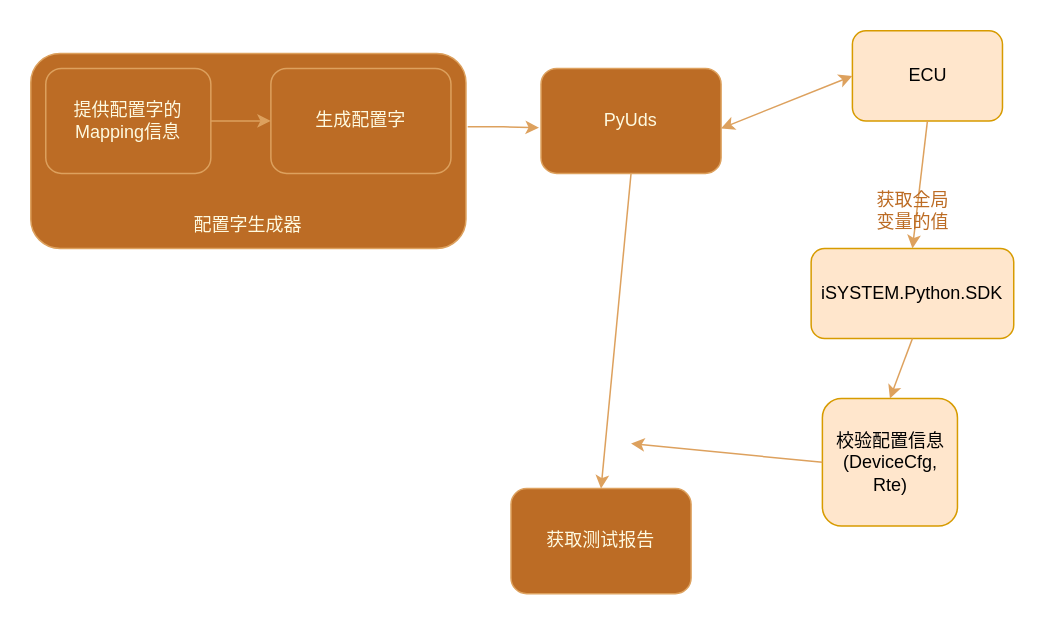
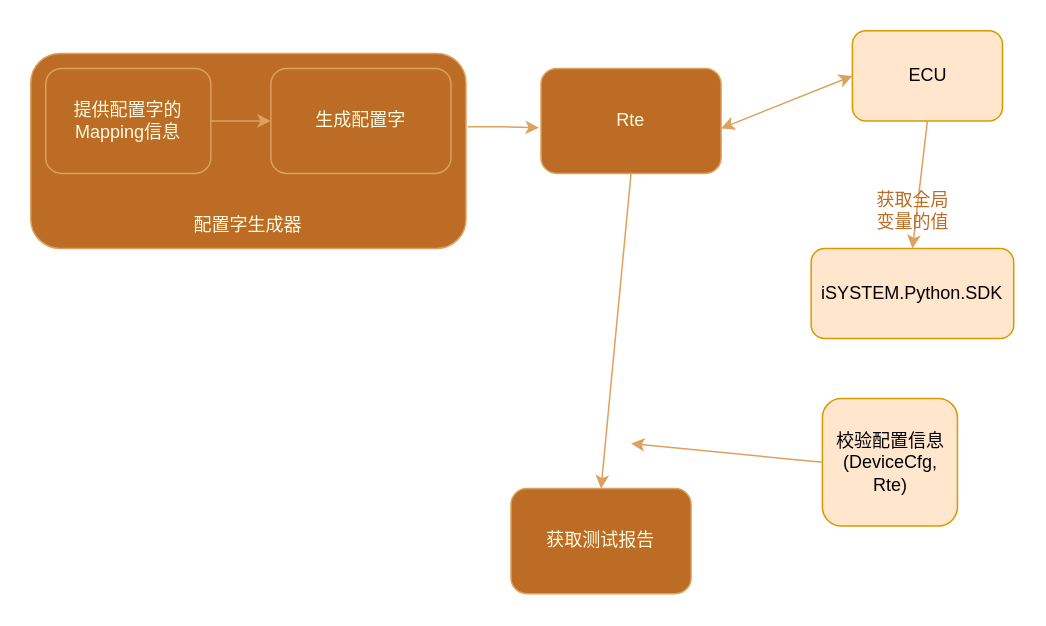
  <mxCell id="0" />
  <mxCell id="1" parent="0" />
- <mxCell id="2" value="PyUds" style="rounded=1;whiteSpace=wrap;html=1;labelBackgroundColor=none;fillColor=#BC6C25;strokeColor=#DDA15E;fontColor=#FEFAE0;" vertex="1" parent="1"><mxGeometry x="360" y="45" width="120" height="70" as="geometry" /></mxCell>
+ <mxCell id="2" value="Rte" style="rounded=1;whiteSpace=wrap;html=1;labelBackgroundColor=none;fillColor=#BC6C25;strokeColor=#DDA15E;fontColor=#FEFAE0;" vertex="1" parent="1"><mxGeometry x="360" y="45" width="120" height="70" as="geometry" /></mxCell>
  <mxCell id="3" value="获取测试报告" style="rounded=1;whiteSpace=wrap;html=1;labelBackgroundColor=none;fillColor=#BC6C25;strokeColor=#DDA15E;fontColor=#FEFAE0;" vertex="1" parent="1"><mxGeometry x="340" y="325" width="120" height="70" as="geometry" /></mxCell>
  <mxCell id="4" value="" style="edgeStyle=orthogonalEdgeStyle;rounded=0;orthogonalLoop=1;jettySize=auto;html=1;entryX=-0.011;entryY=0.565;entryDx=0;entryDy=0;entryPerimeter=0;exitX=1.004;exitY=0.376;exitDx=0;exitDy=0;exitPerimeter=0;labelBackgroundColor=none;strokeColor=#DDA15E;fontColor=default;" edge="1" parent="1" source="5" target="2"><mxGeometry relative="1" as="geometry"><mxPoint x="310" y="75" as="sourcePoint" /></mxGeometry></mxCell>
  <mxCell id="5" value="" style="rounded=1;whiteSpace=wrap;html=1;labelBackgroundColor=none;fillColor=#BC6C25;strokeColor=#DDA15E;fontColor=#FEFAE0;" vertex="1" parent="1"><mxGeometry x="20" y="35" width="290" height="130" as="geometry" /></mxCell>
  <mxCell id="6" value="提供配置字的Mapping信息" style="rounded=1;whiteSpace=wrap;html=1;labelBackgroundColor=none;fillColor=#BC6C25;strokeColor=#DDA15E;fontColor=#FEFAE0;" vertex="1" parent="1"><mxGeometry x="30" y="45" width="110" height="70" as="geometry" /></mxCell>
  <mxCell id="7" value="生成配置字" style="rounded=1;whiteSpace=wrap;html=1;labelBackgroundColor=none;fillColor=#BC6C25;strokeColor=#DDA15E;fontColor=#FEFAE0;" vertex="1" parent="1"><mxGeometry x="180" y="45" width="120" height="70" as="geometry" /></mxCell>
  <mxCell id="8" value="" style="endArrow=classic;html=1;rounded=0;entryX=0;entryY=0.5;entryDx=0;entryDy=0;exitX=1;exitY=0.5;exitDx=0;exitDy=0;labelBackgroundColor=none;strokeColor=#DDA15E;fontColor=default;" edge="1" parent="1" source="6" target="7"><mxGeometry width="50" height="50" relative="1" as="geometry"><mxPoint x="150" y="85" as="sourcePoint" /><mxPoint x="200" y="35" as="targetPoint" /></mxGeometry></mxCell>
  <mxCell id="9" value="配置字生成器" style="text;html=1;align=center;verticalAlign=middle;whiteSpace=wrap;rounded=0;labelBackgroundColor=none;fontColor=#FEFAE0;" vertex="1" parent="1"><mxGeometry x="125" y="135" width="80" height="30" as="geometry" /></mxCell>
  <mxCell id="10" value="ECU" style="rounded=1;whiteSpace=wrap;html=1;labelBackgroundColor=none;fillColor=#ffe6cc;strokeColor=#d79b00;" vertex="1" parent="1"><mxGeometry x="567.5" y="20" width="100" height="60" as="geometry" /></mxCell>
  <mxCell id="11" value="" style="endArrow=classic;startArrow=classic;html=1;rounded=0;entryX=0;entryY=0.5;entryDx=0;entryDy=0;labelBackgroundColor=none;strokeColor=#DDA15E;fontColor=default;" edge="1" parent="1" target="10"><mxGeometry width="50" height="50" relative="1" as="geometry"><mxPoint x="480" y="85" as="sourcePoint" /><mxPoint x="530" y="35" as="targetPoint" /></mxGeometry></mxCell>
  <mxCell id="12" value="iSYSTEM.Python.SDK" style="rounded=1;whiteSpace=wrap;html=1;labelBackgroundColor=none;fillColor=#ffe6cc;strokeColor=#d79b00;" vertex="1" parent="1"><mxGeometry x="540" y="165" width="135" height="60" as="geometry" /></mxCell>
  <mxCell id="13" value="校验配置信息&lt;br&gt;(DeviceCfg, Rte)" style="rounded=1;whiteSpace=wrap;html=1;labelBackgroundColor=none;fillColor=#ffe6cc;strokeColor=#d79b00;" vertex="1" parent="1"><mxGeometry x="547.5" y="265" width="90" height="85" as="geometry" /></mxCell>
  <mxCell id="14" value="" style="endArrow=classic;html=1;rounded=0;exitX=0.5;exitY=1;exitDx=0;exitDy=0;entryX=0.5;entryY=0;entryDx=0;entryDy=0;labelBackgroundColor=none;strokeColor=#DDA15E;fontColor=default;" edge="1" parent="1" source="2" target="3"><mxGeometry width="50" height="50" relative="1" as="geometry"><mxPoint x="440" y="275" as="sourcePoint" /><mxPoint x="490" y="225" as="targetPoint" /></mxGeometry></mxCell>
- <mxCell id="15" value="" style="endArrow=classic;html=1;rounded=0;exitX=0.5;exitY=1;exitDx=0;exitDy=0;entryX=0.5;entryY=0;entryDx=0;entryDy=0;labelBackgroundColor=none;strokeColor=#DDA15E;fontColor=default;" edge="1" parent="1" source="12" target="13"><mxGeometry width="50" height="50" relative="1" as="geometry"><mxPoint x="600" y="215" as="sourcePoint" /><mxPoint x="717.5" y="205" as="targetPoint" /></mxGeometry></mxCell>
  <mxCell id="16" value="" style="endArrow=classic;html=1;rounded=0;entryX=0.5;entryY=0;entryDx=0;entryDy=0;exitX=0.5;exitY=1;exitDx=0;exitDy=0;labelBackgroundColor=none;strokeColor=#DDA15E;fontColor=default;" edge="1" parent="1" source="10" target="12"><mxGeometry width="50" height="50" relative="1" as="geometry"><mxPoint x="625" y="125" as="sourcePoint" /><mxPoint x="675" y="75" as="targetPoint" /></mxGeometry></mxCell>
  <mxCell id="17" value="" style="endArrow=classic;html=1;rounded=0;exitX=0;exitY=0.5;exitDx=0;exitDy=0;labelBackgroundColor=none;strokeColor=#DDA15E;fontColor=default;" edge="1" parent="1" source="13"><mxGeometry width="50" height="50" relative="1" as="geometry"><mxPoint x="540" y="285" as="sourcePoint" /><mxPoint x="420" y="295" as="targetPoint" /></mxGeometry></mxCell>
  <mxCell id="18" value="获取全局变量的值" style="text;html=1;align=center;verticalAlign=middle;whiteSpace=wrap;rounded=0;labelBackgroundColor=none;fontColor=#bc6c25;" vertex="1" parent="1"><mxGeometry x="577.5" y="125" width="60" height="30" as="geometry" /></mxCell>
